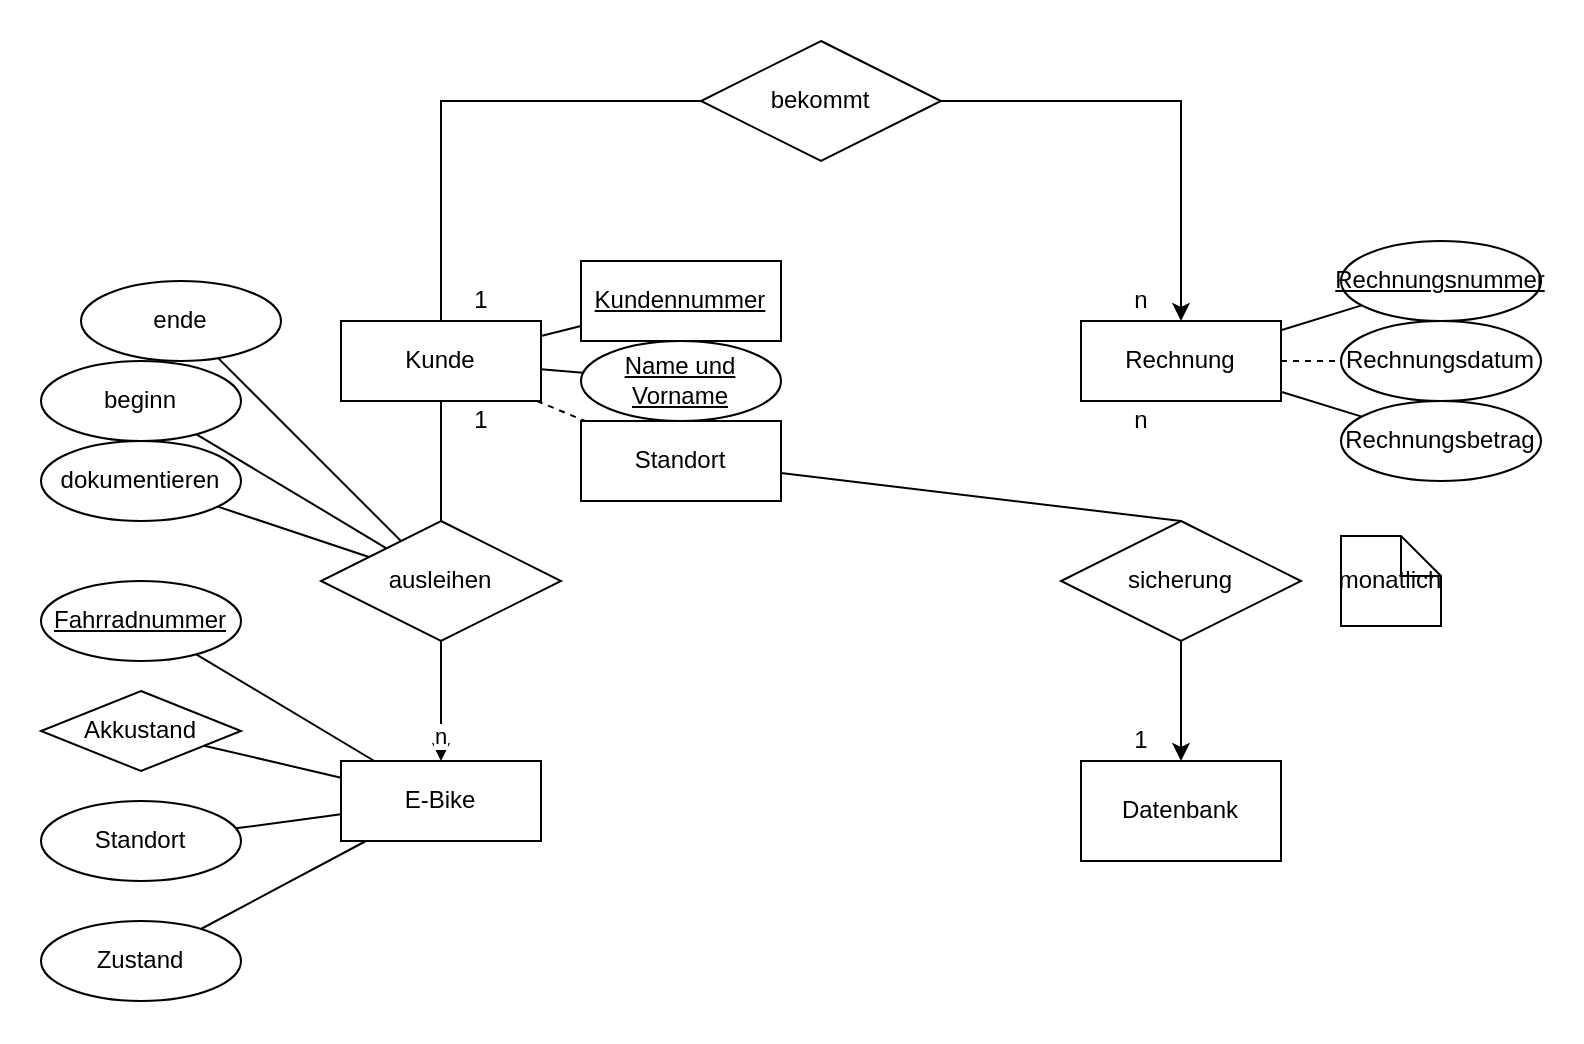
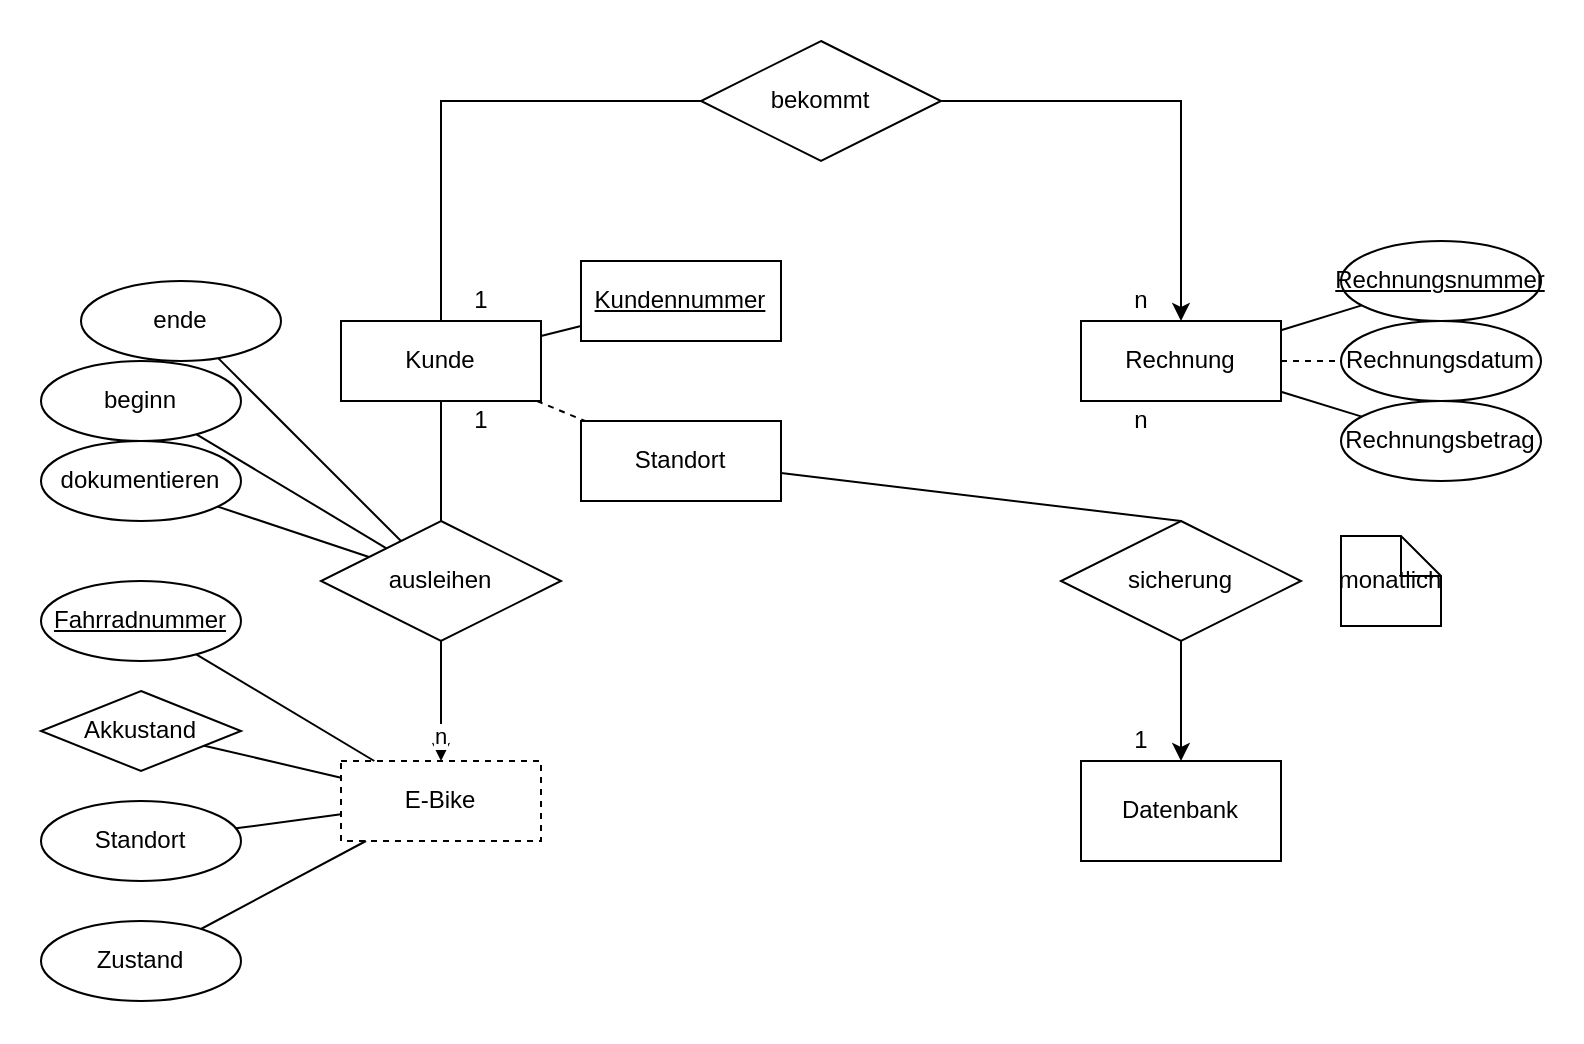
  <mxCell id="0" />
  <mxCell id="1" parent="0" />
- <mxCell id="2" value="E-Bike" style="whiteSpace=wrap;html=1;align=center;" vertex="1" parent="1"><mxGeometry x="170" y="380" width="100" height="40" as="geometry" /></mxCell>
+ <mxCell id="2" value="E-Bike" style="whiteSpace=wrap;html=1;align=center;dashed=1;" vertex="1" parent="1"><mxGeometry x="170" y="380" width="100" height="40" as="geometry" /></mxCell>
  <mxCell id="3" value="&lt;u&gt;Fahrradnummer&lt;/u&gt;" style="ellipse;whiteSpace=wrap;html=1;align=center;" vertex="1" parent="1"><mxGeometry x="20" y="290" width="100" height="40" as="geometry" /></mxCell>
  <mxCell id="4" value="Akkustand" style="rhombus;whiteSpace=wrap;html=1;align=center;" vertex="1" parent="1"><mxGeometry x="20" y="345" width="100" height="40" as="geometry" /></mxCell>
  <mxCell id="5" value="Standort&lt;span style=&quot;color: rgba(0 , 0 , 0 , 0) ; font-family: monospace ; font-size: 0px&quot;&gt;%3CmxGraphModel%3E%3Croot%3E%3CmxCell%20id%3D%220%22%2F%3E%3CmxCell%20id%3D%221%22%20parent%3D%220%22%2F%3E%3CmxCell%20id%3D%222%22%20value%3D%22Attribute%22%20style%3D%22ellipse%3BwhiteSpace%3Dwrap%3Bhtml%3D1%3Balign%3Dcenter%3B%22%20vertex%3D%221%22%20parent%3D%221%22%3E%3CmxGeometry%20x%3D%2260%22%20y%3D%22490%22%20width%3D%22100%22%20height%3D%2240%22%20as%3D%22geometry%22%2F%3E%3C%2FmxCell%3E%3C%2Froot%3E%3C%2FmxGraphModel%3E&lt;/span&gt;" style="ellipse;whiteSpace=wrap;html=1;align=center;" vertex="1" parent="1"><mxGeometry x="20" y="400" width="100" height="40" as="geometry" /></mxCell>
  <mxCell id="6" value="Zustand" style="ellipse;whiteSpace=wrap;html=1;align=center;" vertex="1" parent="1"><mxGeometry x="20" y="460" width="100" height="40" as="geometry" /></mxCell>
  <mxCell id="7" value="" style="endArrow=none;html=1;rounded=0;" edge="1" parent="1" source="3" target="2"><mxGeometry width="50" height="50" relative="1" as="geometry"><mxPoint x="230" y="430" as="sourcePoint" /><mxPoint x="280" y="380" as="targetPoint" /></mxGeometry></mxCell>
  <mxCell id="8" value="" style="endArrow=none;html=1;rounded=0;" edge="1" parent="1" source="2" target="4"><mxGeometry width="50" height="50" relative="1" as="geometry"><mxPoint x="230" y="430" as="sourcePoint" /><mxPoint x="280" y="380" as="targetPoint" /></mxGeometry></mxCell>
  <mxCell id="9" value="" style="endArrow=none;html=1;rounded=0;" edge="1" parent="1" source="2" target="5"><mxGeometry width="50" height="50" relative="1" as="geometry"><mxPoint x="230" y="430" as="sourcePoint" /><mxPoint x="280" y="380" as="targetPoint" /></mxGeometry></mxCell>
  <mxCell id="10" value="" style="endArrow=none;html=1;rounded=0;" edge="1" parent="1" source="2" target="6"><mxGeometry width="50" height="50" relative="1" as="geometry"><mxPoint x="230" y="430" as="sourcePoint" /><mxPoint x="280" y="380" as="targetPoint" /></mxGeometry></mxCell>
  <mxCell id="11" value="Kunde" style="whiteSpace=wrap;html=1;align=center;" vertex="1" parent="1"><mxGeometry x="170" y="160" width="100" height="40" as="geometry" /></mxCell>
  <mxCell id="12" value="ausleihen" style="shape=rhombus;perimeter=rhombusPerimeter;whiteSpace=wrap;html=1;align=center;" vertex="1" parent="1"><mxGeometry x="160" y="260" width="120" height="60" as="geometry" /></mxCell>
  <mxCell id="13" value="" style="endArrow=none;html=1;rounded=0;" edge="1" parent="1" source="11" target="12"><mxGeometry width="50" height="50" relative="1" as="geometry"><mxPoint x="370" y="270" as="sourcePoint" /><mxPoint x="420" y="220" as="targetPoint" /></mxGeometry></mxCell>
  <mxCell id="14" value="" style="endArrow=classic;html=1;rounded=0;entryX=0.5;entryY=0;entryDx=0;entryDy=0;" edge="1" parent="1" source="12" target="2"><mxGeometry width="50" height="50" relative="1" as="geometry"><mxPoint x="370" y="270" as="sourcePoint" /><mxPoint x="420" y="220" as="targetPoint" /></mxGeometry></mxCell>
  <mxCell id="15" value="n" style="edgeLabel;html=1;align=center;verticalAlign=middle;resizable=0;points=[];" vertex="1" connectable="0" parent="14"><mxGeometry x="0.567" y="-1" relative="1" as="geometry"><mxPoint as="offset" /></mxGeometry></mxCell>
  <mxCell id="16" value="dokumentieren" style="ellipse;whiteSpace=wrap;html=1;align=center;" vertex="1" parent="1"><mxGeometry x="20" y="220" width="100" height="40" as="geometry" /></mxCell>
  <mxCell id="17" value="" style="endArrow=none;html=1;rounded=0;" edge="1" parent="1" source="12" target="16"><mxGeometry width="50" height="50" relative="1" as="geometry"><mxPoint x="370" y="270" as="sourcePoint" /><mxPoint x="420" y="220" as="targetPoint" /></mxGeometry></mxCell>
  <mxCell id="18" value="1" style="text;html=1;align=center;verticalAlign=middle;resizable=0;points=[];autosize=1;strokeColor=none;fillColor=none;" vertex="1" parent="1"><mxGeometry x="230" y="200" width="20" height="20" as="geometry" /></mxCell>
  <mxCell id="19" value="beginn" style="ellipse;whiteSpace=wrap;html=1;align=center;" vertex="1" parent="1"><mxGeometry x="20" y="180" width="100" height="40" as="geometry" /></mxCell>
  <mxCell id="20" value="ende" style="ellipse;whiteSpace=wrap;html=1;align=center;" vertex="1" parent="1"><mxGeometry x="40" y="140" width="100" height="40" as="geometry" /></mxCell>
  <mxCell id="21" value="" style="endArrow=none;html=1;rounded=0;" edge="1" parent="1" source="12" target="19"><mxGeometry width="50" height="50" relative="1" as="geometry"><mxPoint x="194" y="288" as="sourcePoint" /><mxPoint x="118.411" y="262.804" as="targetPoint" /></mxGeometry></mxCell>
  <mxCell id="22" value="" style="endArrow=none;html=1;rounded=0;" edge="1" parent="1" source="12" target="20"><mxGeometry width="50" height="50" relative="1" as="geometry"><mxPoint x="202.727" y="283.636" as="sourcePoint" /><mxPoint x="107.735" y="226.641" as="targetPoint" /></mxGeometry></mxCell>
  <mxCell id="23" value="&lt;u&gt;Kundennummer&lt;/u&gt;" style="whiteSpace=wrap;html=1;align=center;rounded=0;" vertex="1" parent="1"><mxGeometry x="290" y="130" width="100" height="40" as="geometry" /></mxCell>
- <mxCell id="24" value="&lt;u&gt;Name und Vorname&lt;/u&gt;" style="ellipse;whiteSpace=wrap;html=1;align=center;" vertex="1" parent="1"><mxGeometry x="290" y="170" width="100" height="40" as="geometry" /></mxCell>
  <mxCell id="25" value="Standort" style="whiteSpace=wrap;html=1;align=center;rounded=0;" vertex="1" parent="1"><mxGeometry x="290" y="210" width="100" height="40" as="geometry" /></mxCell>
  <mxCell id="26" value="" style="endArrow=none;html=1;rounded=0;" edge="1" parent="1" source="11" target="23"><mxGeometry width="50" height="50" relative="1" as="geometry"><mxPoint x="370" y="270" as="sourcePoint" /><mxPoint x="420" y="220" as="targetPoint" /></mxGeometry></mxCell>
- <mxCell id="27" value="" style="endArrow=none;html=1;rounded=0;" edge="1" parent="1" source="11" target="24"><mxGeometry width="50" height="50" relative="1" as="geometry"><mxPoint x="370" y="270" as="sourcePoint" /><mxPoint x="420" y="220" as="targetPoint" /></mxGeometry></mxCell>
  <mxCell id="28" value="" style="endArrow=none;html=1;rounded=0;dashed=1;" edge="1" parent="1" source="11" target="25"><mxGeometry width="50" height="50" relative="1" as="geometry"><mxPoint x="370" y="270" as="sourcePoint" /><mxPoint x="420" y="220" as="targetPoint" /></mxGeometry></mxCell>
  <mxCell id="29" value="" style="endArrow=none;html=1;rounded=0;" edge="1" parent="1" source="11" target="31"><mxGeometry width="50" height="50" relative="1" as="geometry"><mxPoint x="370" y="70" as="sourcePoint" /><mxPoint x="630" y="140" as="targetPoint" /><Array as="points"><mxPoint x="220" y="50" /><mxPoint x="370" y="50" /></Array></mxGeometry></mxCell>
  <mxCell id="30" value="Rechnung" style="whiteSpace=wrap;html=1;align=center;" vertex="1" parent="1"><mxGeometry x="540" y="160" width="100" height="40" as="geometry" /></mxCell>
  <mxCell id="31" value="bekommt" style="shape=rhombus;perimeter=rhombusPerimeter;whiteSpace=wrap;html=1;align=center;" vertex="1" parent="1"><mxGeometry x="350" y="20" width="120" height="60" as="geometry" /></mxCell>
  <mxCell id="32" value="&lt;u&gt;Rechnungsnummer&lt;/u&gt;" style="ellipse;whiteSpace=wrap;html=1;align=center;" vertex="1" parent="1"><mxGeometry x="670" y="120" width="100" height="40" as="geometry" /></mxCell>
  <mxCell id="33" value="Rechnungsdatum" style="ellipse;whiteSpace=wrap;html=1;align=center;" vertex="1" parent="1"><mxGeometry x="670" y="160" width="100" height="40" as="geometry" /></mxCell>
  <mxCell id="34" value="Rechnungsbetrag" style="ellipse;whiteSpace=wrap;html=1;align=center;" vertex="1" parent="1"><mxGeometry x="670" y="200" width="100" height="40" as="geometry" /></mxCell>
  <mxCell id="35" value="" style="endArrow=none;html=1;rounded=0;" edge="1" parent="1" source="30" target="32"><mxGeometry width="50" height="50" relative="1" as="geometry"><mxPoint x="370" y="70" as="sourcePoint" /><mxPoint x="420" y="20" as="targetPoint" /></mxGeometry></mxCell>
  <mxCell id="36" value="" style="endArrow=none;html=1;rounded=0;" edge="1" parent="1" source="30" target="34"><mxGeometry width="50" height="50" relative="1" as="geometry"><mxPoint x="370" y="70" as="sourcePoint" /><mxPoint x="420" y="20" as="targetPoint" /></mxGeometry></mxCell>
  <mxCell id="37" value="" style="endArrow=none;html=1;rounded=0;dashed=1;" edge="1" parent="1" source="30" target="33"><mxGeometry width="50" height="50" relative="1" as="geometry"><mxPoint x="370" y="70" as="sourcePoint" /><mxPoint x="420" y="20" as="targetPoint" /></mxGeometry></mxCell>
  <mxCell id="38" value="sicherung" style="shape=rhombus;perimeter=rhombusPerimeter;whiteSpace=wrap;html=1;align=center;" vertex="1" parent="1"><mxGeometry x="530" y="260" width="120" height="60" as="geometry" /></mxCell>
  <mxCell id="39" value="Datenbank" style="whiteSpace=wrap;html=1;align=center;" vertex="1" parent="1"><mxGeometry x="540" y="380" width="100" height="50" as="geometry" /></mxCell>
  <mxCell id="40" value="monatlich" style="shape=note;size=20;whiteSpace=wrap;html=1;" vertex="1" parent="1"><mxGeometry x="670" y="267.5" width="50" height="45" as="geometry" /></mxCell>
  <mxCell id="41" value="" style="endArrow=none;html=1;rounded=0;exitX=0.5;exitY=0;exitDx=0;exitDy=0;" edge="1" parent="1" source="38" target="25"><mxGeometry width="50" height="50" relative="1" as="geometry"><mxPoint x="370" y="240" as="sourcePoint" /><mxPoint x="420" y="190" as="targetPoint" /></mxGeometry></mxCell>
  <mxCell id="42" value="" style="endArrow=classic;html=1;rounded=0;" edge="1" parent="1" source="38" target="39"><mxGeometry width="50" height="50" relative="1" as="geometry"><mxPoint x="370" y="240" as="sourcePoint" /><mxPoint x="420" y="190" as="targetPoint" /></mxGeometry></mxCell>
  <mxCell id="43" value="" style="endArrow=classic;html=1;rounded=0;" edge="1" parent="1" source="31" target="30"><mxGeometry width="50" height="50" relative="1" as="geometry"><mxPoint x="370" y="240" as="sourcePoint" /><mxPoint x="420" y="190" as="targetPoint" /><Array as="points"><mxPoint x="590" y="50" /></Array></mxGeometry></mxCell>
  <mxCell id="44" value="1" style="text;html=1;align=center;verticalAlign=middle;resizable=0;points=[];autosize=1;strokeColor=none;fillColor=none;" vertex="1" parent="1"><mxGeometry x="230" y="140" width="20" height="20" as="geometry" /></mxCell>
  <mxCell id="45" value="n" style="text;html=1;align=center;verticalAlign=middle;resizable=0;points=[];autosize=1;strokeColor=none;fillColor=none;" vertex="1" parent="1"><mxGeometry x="560" y="140" width="20" height="20" as="geometry" /></mxCell>
  <mxCell id="46" value="n" style="text;html=1;align=center;verticalAlign=middle;resizable=0;points=[];autosize=1;strokeColor=none;fillColor=none;" vertex="1" parent="1"><mxGeometry x="560" y="200" width="20" height="20" as="geometry" /></mxCell>
  <mxCell id="47" value="1" style="text;html=1;align=center;verticalAlign=middle;resizable=0;points=[];autosize=1;strokeColor=none;fillColor=none;" vertex="1" parent="1"><mxGeometry x="560" y="360" width="20" height="20" as="geometry" /></mxCell>
